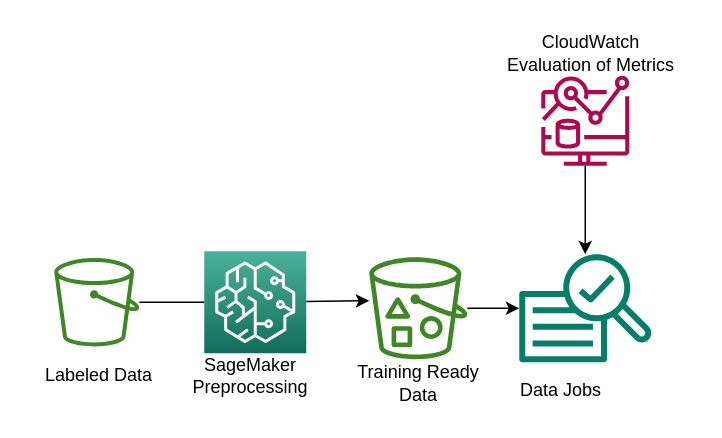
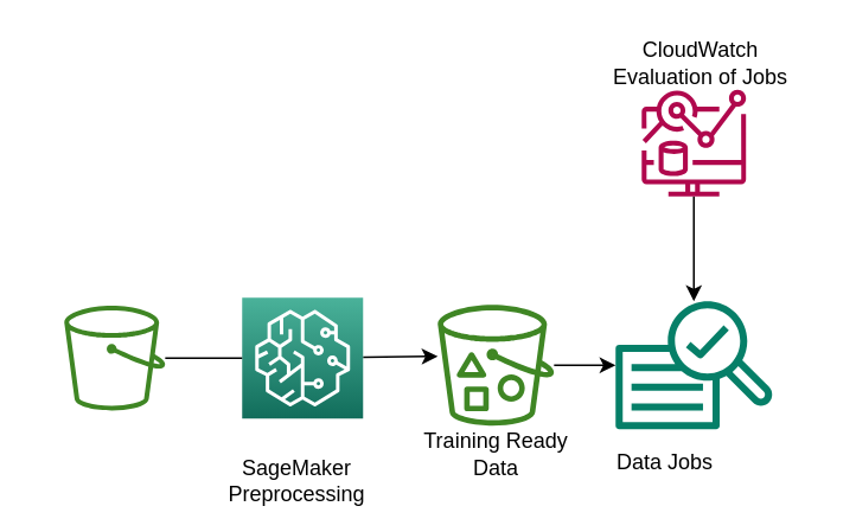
  <mxCell id="0" />
  <mxCell id="1" parent="0" />
  <mxCell id="2" value="" style="sketch=0;outlineConnect=0;fontColor=#232F3E;gradientColor=none;fillColor=#3F8624;strokeColor=none;dashed=0;verticalLabelPosition=bottom;verticalAlign=top;align=center;html=1;fontSize=12;fontStyle=0;aspect=fixed;pointerEvents=1;shape=mxgraph.aws4.bucket;" vertex="1" parent="1"><mxGeometry x="35.5" y="171.5" width="56.74" height="59" as="geometry" /></mxCell>
- <mxCell id="3" value="Labeled Data" style="text;html=1;align=center;verticalAlign=middle;resizable=0;points=[];autosize=1;strokeColor=none;fillColor=none;" vertex="1" parent="1"><mxGeometry x="20" y="240" width="90" height="20" as="geometry" /></mxCell>
  <mxCell id="4" value="" style="endArrow=classic;html=1;rounded=0;startArrow=none;" edge="1" parent="1" source="5"><mxGeometry width="50" height="50" relative="1" as="geometry"><mxPoint x="295.5" y="220" as="sourcePoint" /><mxPoint x="245.5" y="200" as="targetPoint" /></mxGeometry></mxCell>
  <mxCell id="5" value="" style="sketch=0;points=[[0,0,0],[0.25,0,0],[0.5,0,0],[0.75,0,0],[1,0,0],[0,1,0],[0.25,1,0],[0.5,1,0],[0.75,1,0],[1,1,0],[0,0.25,0],[0,0.5,0],[0,0.75,0],[1,0.25,0],[1,0.5,0],[1,0.75,0]];outlineConnect=0;fontColor=#232F3E;gradientColor=#4AB29A;gradientDirection=north;fillColor=#116D5B;strokeColor=#ffffff;dashed=0;verticalLabelPosition=bottom;verticalAlign=top;align=center;html=1;fontSize=12;fontStyle=0;aspect=fixed;shape=mxgraph.aws4.resourceIcon;resIcon=mxgraph.aws4.sagemaker;" vertex="1" parent="1"><mxGeometry x="135.5" y="167" width="68" height="68" as="geometry" /></mxCell>
  <mxCell id="6" value="" style="endArrow=none;html=1;rounded=0;" edge="1" parent="1" source="2" target="5"><mxGeometry width="50" height="50" relative="1" as="geometry"><mxPoint x="92.23" y="200.835" as="sourcePoint" /><mxPoint x="235.5" y="200" as="targetPoint" /></mxGeometry></mxCell>
- <mxCell id="7" value="SageMaker&lt;br&gt;Preprocessing" style="text;html=1;align=center;verticalAlign=middle;resizable=0;points=[];autosize=1;strokeColor=none;fillColor=none;" vertex="1" parent="1"><mxGeometry x="120.5" y="235" width="90" height="30" as="geometry" /></mxCell>
+ <mxCell id="7" value="SageMaker&lt;br&gt;Preprocessing" style="text;html=1;align=center;verticalAlign=middle;resizable=0;points=[];autosize=1;strokeColor=none;fillColor=none;" vertex="1" parent="1"><mxGeometry x="120.5" y="255" width="90" height="30" as="geometry" /></mxCell>
  <mxCell id="8" value="" style="edgeStyle=orthogonalEdgeStyle;rounded=0;orthogonalLoop=1;jettySize=auto;html=1;" edge="1" parent="1" source="9" target="11"><mxGeometry relative="1" as="geometry" /></mxCell>
  <mxCell id="9" value="" style="sketch=0;outlineConnect=0;fontColor=#232F3E;gradientColor=none;fillColor=#3F8624;strokeColor=none;dashed=0;verticalLabelPosition=bottom;verticalAlign=top;align=center;html=1;fontSize=12;fontStyle=0;aspect=fixed;pointerEvents=1;shape=mxgraph.aws4.bucket_with_objects;" vertex="1" parent="1"><mxGeometry x="245.5" y="171" width="65.38" height="68" as="geometry" /></mxCell>
  <mxCell id="10" value="Training Ready&lt;br&gt;Data" style="text;html=1;align=center;verticalAlign=middle;resizable=0;points=[];autosize=1;strokeColor=none;fillColor=none;" vertex="1" parent="1"><mxGeometry x="228.19" y="240" width="100" height="30" as="geometry" /></mxCell>
  <mxCell id="11" value="" style="sketch=0;outlineConnect=0;fontColor=#232F3E;gradientColor=none;fillColor=#067F68;strokeColor=none;dashed=0;verticalLabelPosition=bottom;verticalAlign=top;align=center;html=1;fontSize=12;fontStyle=0;aspect=fixed;pointerEvents=1;shape=mxgraph.aws4.sagemaker_train;" vertex="1" parent="1"><mxGeometry x="345.5" y="168.33" width="88" height="73.33" as="geometry" /></mxCell>
  <mxCell id="12" value="Data Jobs" style="text;html=1;align=center;verticalAlign=middle;resizable=0;points=[];autosize=1;strokeColor=none;fillColor=none;" vertex="1" parent="1"><mxGeometry x="328.19" y="250" width="90" height="20" as="geometry" /></mxCell>
  <mxCell id="13" value="" style="edgeStyle=orthogonalEdgeStyle;rounded=0;orthogonalLoop=1;jettySize=auto;html=1;" edge="1" parent="1" source="14" target="11"><mxGeometry relative="1" as="geometry" /></mxCell>
  <mxCell id="14" value="" style="sketch=0;outlineConnect=0;fontColor=#232F3E;gradientColor=none;fillColor=#B0084D;strokeColor=none;dashed=0;verticalLabelPosition=bottom;verticalAlign=top;align=center;html=1;fontSize=12;fontStyle=0;aspect=fixed;pointerEvents=1;shape=mxgraph.aws4.cloudwatch_metrics_insights;" vertex="1" parent="1"><mxGeometry x="359.88" y="50" width="59.23" height="60" as="geometry" /></mxCell>
- <mxCell id="15" value="CloudWatch&lt;br&gt;Evaluation of Metrics" style="text;html=1;align=center;verticalAlign=middle;resizable=0;points=[];autosize=1;strokeColor=none;fillColor=none;" vertex="1" parent="1"><mxGeometry x="328.19" y="20" width="130" height="30" as="geometry" /></mxCell>
+ <mxCell id="15" value="CloudWatch&lt;br&gt;Evaluation of Jobs" style="text;html=1;align=center;verticalAlign=middle;resizable=0;points=[];autosize=1;strokeColor=none;fillColor=none;" vertex="1" parent="1"><mxGeometry x="328.19" y="20" width="130" height="30" as="geometry" /></mxCell>
